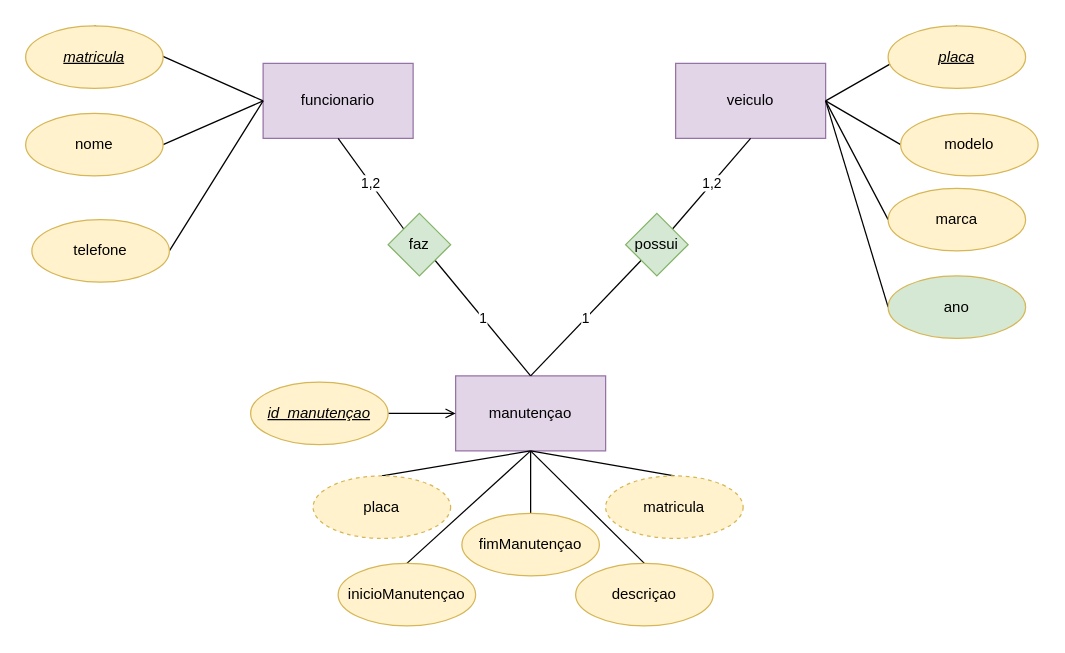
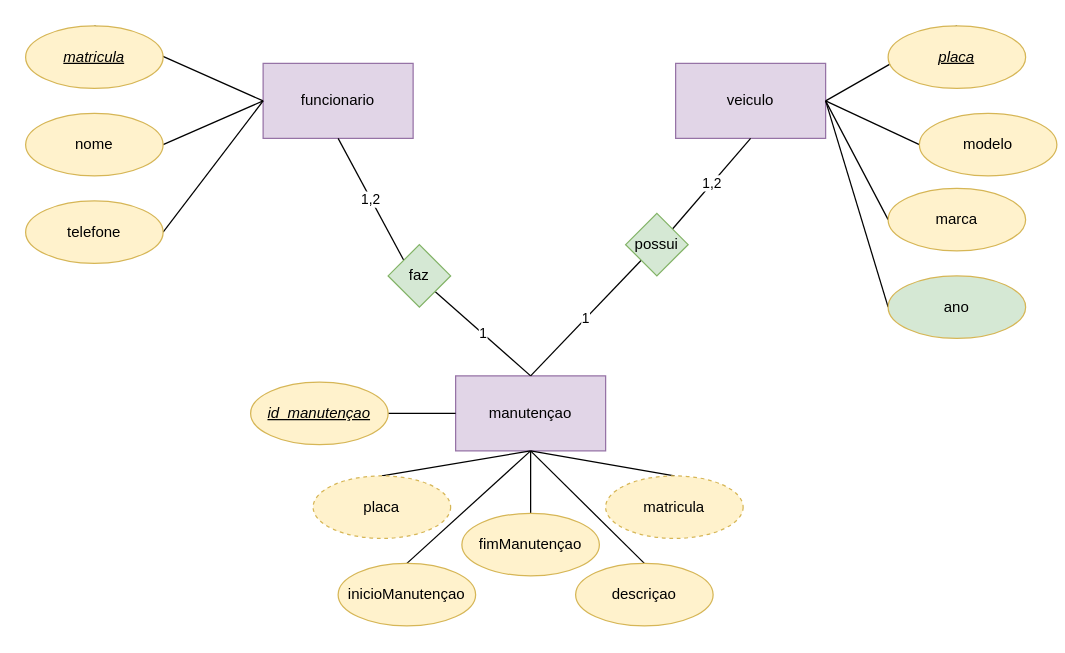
  <mxCell id="0" />
  <mxCell id="1" parent="0" />
  <mxCell id="2" value="funcionario" style="rounded=0;whiteSpace=wrap;html=1;fillColor=#e1d5e7;strokeColor=#9673a6;" parent="1" vertex="1"><mxGeometry x="210" y="50" width="120" height="60" as="geometry" /></mxCell>
  <mxCell id="3" value="veiculo" style="rounded=0;whiteSpace=wrap;html=1;fillColor=#e1d5e7;strokeColor=#9673a6;" parent="1" vertex="1"><mxGeometry x="540" y="50" width="120" height="60" as="geometry" /></mxCell>
  <mxCell id="4" value="manutençao" style="rounded=0;whiteSpace=wrap;html=1;fillColor=#e1d5e7;strokeColor=#9673a6;" parent="1" vertex="1"><mxGeometry x="364" y="300" width="120" height="60" as="geometry" /></mxCell>
  <mxCell id="5" value="" style="endArrow=none;html=1;rounded=0;entryX=0;entryY=0.5;entryDx=0;entryDy=0;exitX=1;exitY=0.5;exitDx=0;exitDy=0;" parent="1" source="6" target="2" edge="1"><mxGeometry width="50" height="50" relative="1" as="geometry"><mxPoint x="210" y="150" as="sourcePoint" /><mxPoint x="220" y="270" as="targetPoint" /><Array as="points" /></mxGeometry></mxCell>
  <mxCell id="6" value="nome" style="ellipse;whiteSpace=wrap;html=1;fillColor=#fff2cc;strokeColor=#d6b656;" parent="1" vertex="1"><mxGeometry x="20" y="90" width="110" height="50" as="geometry" /></mxCell>
  <mxCell id="7" value="" style="endArrow=none;html=1;rounded=0;entryX=0.5;entryY=1;entryDx=0;entryDy=0;exitX=0.5;exitY=0;exitDx=0;exitDy=0;" parent="1" source="8" target="4" edge="1"><mxGeometry width="50" height="50" relative="1" as="geometry"><mxPoint x="424" y="430" as="sourcePoint" /><mxPoint x="424" y="370" as="targetPoint" /><Array as="points" /></mxGeometry></mxCell>
  <mxCell id="8" value="inicioManutençao" style="ellipse;whiteSpace=wrap;html=1;fillColor=#fff2cc;strokeColor=#d6b656;" parent="1" vertex="1"><mxGeometry x="270" y="450" width="110" height="50" as="geometry" /></mxCell>
  <mxCell id="9" value="" style="endArrow=none;html=1;rounded=0;entryX=1;entryY=0.5;entryDx=0;entryDy=0;exitX=0;exitY=0.5;exitDx=0;exitDy=0;" parent="1" source="10" target="3" edge="1"><mxGeometry width="50" height="50" relative="1" as="geometry"><mxPoint x="630" y="210" as="sourcePoint" /><mxPoint x="625" y="140" as="targetPoint" /><Array as="points" /></mxGeometry></mxCell>
- <mxCell id="10" value="modelo" style="ellipse;whiteSpace=wrap;html=1;fillColor=#fff2cc;strokeColor=#d6b656;" parent="1" vertex="1"><mxGeometry x="720" y="90" width="110" height="50" as="geometry" /></mxCell>
+ <mxCell id="10" value="modelo" style="ellipse;whiteSpace=wrap;html=1;fillColor=#fff2cc;strokeColor=#d6b656;" parent="1" vertex="1"><mxGeometry x="735" y="90" width="110" height="50" as="geometry" /></mxCell>
  <mxCell id="11" value="" style="endArrow=none;html=1;rounded=0;entryX=0;entryY=0.5;entryDx=0;entryDy=0;exitX=1;exitY=0.5;exitDx=0;exitDy=0;" parent="1" source="12" target="2" edge="1"><mxGeometry width="50" height="50" relative="1" as="geometry"><mxPoint x="345" y="180" as="sourcePoint" /><mxPoint x="210" y="100" as="targetPoint" /><Array as="points" /></mxGeometry></mxCell>
- <mxCell id="12" value="telefone" style="ellipse;whiteSpace=wrap;html=1;fillColor=#fff2cc;strokeColor=#d6b656;" parent="1" vertex="1"><mxGeometry x="25" y="175" width="110" height="50" as="geometry" /></mxCell>
+ <mxCell id="12" value="telefone" style="ellipse;whiteSpace=wrap;html=1;fillColor=#fff2cc;strokeColor=#d6b656;" parent="1" vertex="1"><mxGeometry x="20" y="160" width="110" height="50" as="geometry" /></mxCell>
  <mxCell id="13" value="" style="endArrow=none;html=1;rounded=0;entryX=0;entryY=0.5;entryDx=0;entryDy=0;exitX=0.5;exitY=0;exitDx=0;exitDy=0;" parent="1" source="14" target="2" edge="1"><mxGeometry width="50" height="50" relative="1" as="geometry"><mxPoint x="155" y="260" as="sourcePoint" /><mxPoint x="20" y="170" as="targetPoint" /><Array as="points" /></mxGeometry></mxCell>
  <mxCell id="14" value="matricula" style="ellipse;whiteSpace=wrap;html=1;fillColor=#fff2cc;strokeColor=#d6b656;fontStyle=6" parent="1" vertex="1"><mxGeometry x="20" y="20" width="110" height="50" as="geometry" /></mxCell>
  <mxCell id="15" value="" style="endArrow=none;html=1;rounded=0;entryX=1;entryY=0.5;entryDx=0;entryDy=0;exitX=0.5;exitY=0;exitDx=0;exitDy=0;" parent="1" source="16" target="3" edge="1"><mxGeometry width="50" height="50" relative="1" as="geometry"><mxPoint x="525" y="220" as="sourcePoint" /><mxPoint x="390" y="130" as="targetPoint" /><Array as="points" /></mxGeometry></mxCell>
  <mxCell id="16" value="placa" style="ellipse;whiteSpace=wrap;html=1;fillColor=#fff2cc;strokeColor=#d6b656;fontStyle=6" parent="1" vertex="1"><mxGeometry x="710" y="20" width="110" height="50" as="geometry" /></mxCell>
  <mxCell id="17" value="" style="endArrow=none;html=1;rounded=0;entryX=0.5;entryY=1;entryDx=0;entryDy=0;exitX=0.5;exitY=0;exitDx=0;exitDy=0;" parent="1" source="18" target="4" edge="1"><mxGeometry width="50" height="50" relative="1" as="geometry"><mxPoint x="575" y="480" as="sourcePoint" /><mxPoint x="440" y="390" as="targetPoint" /><Array as="points" /></mxGeometry></mxCell>
  <mxCell id="18" value="fimManutençao" style="ellipse;whiteSpace=wrap;html=1;fillColor=#fff2cc;strokeColor=#d6b656;" parent="1" vertex="1"><mxGeometry x="369" y="410" width="110" height="50" as="geometry" /></mxCell>
  <mxCell id="19" value="" style="endArrow=none;html=1;rounded=0;entryX=0.5;entryY=1;entryDx=0;entryDy=0;exitX=0.5;exitY=0;exitDx=0;exitDy=0;" parent="1" source="20" target="4" edge="1"><mxGeometry width="50" height="50" relative="1" as="geometry"><mxPoint x="325" y="560" as="sourcePoint" /><mxPoint x="190" y="470" as="targetPoint" /><Array as="points" /></mxGeometry></mxCell>
  <mxCell id="20" value="placa" style="ellipse;whiteSpace=wrap;html=1;dashed=1;fillColor=#fff2cc;strokeColor=#d6b656;" parent="1" vertex="1"><mxGeometry x="250" y="380" width="110" height="50" as="geometry" /></mxCell>
  <mxCell id="21" value="" style="endArrow=none;html=1;rounded=0;entryX=0.5;entryY=1;entryDx=0;entryDy=0;exitX=0.5;exitY=0;exitDx=0;exitDy=0;" parent="1" source="22" target="4" edge="1"><mxGeometry width="50" height="50" relative="1" as="geometry"><mxPoint x="666" y="490" as="sourcePoint" /><mxPoint x="531" y="400" as="targetPoint" /><Array as="points" /></mxGeometry></mxCell>
  <mxCell id="22" value="descriçao" style="ellipse;whiteSpace=wrap;html=1;fillColor=#fff2cc;strokeColor=#d6b656;" parent="1" vertex="1"><mxGeometry x="460" y="450" width="110" height="50" as="geometry" /></mxCell>
  <mxCell id="23" value="" style="endArrow=none;html=1;rounded=0;entryX=0.5;entryY=1;entryDx=0;entryDy=0;exitX=0.5;exitY=0;exitDx=0;exitDy=0;" parent="1" source="24" target="4" edge="1"><mxGeometry width="50" height="50" relative="1" as="geometry"><mxPoint x="575" y="630" as="sourcePoint" /><mxPoint x="440" y="540" as="targetPoint" /><Array as="points" /></mxGeometry></mxCell>
  <mxCell id="24" value="matricula" style="ellipse;whiteSpace=wrap;html=1;dashed=1;fillColor=#fff2cc;strokeColor=#d6b656;" parent="1" vertex="1"><mxGeometry x="484" y="380" width="110" height="50" as="geometry" /></mxCell>
  <mxCell id="25" value="1,2" style="endArrow=none;html=1;rounded=0;entryX=0.5;entryY=1;entryDx=0;entryDy=0;exitX=0;exitY=0;exitDx=0;exitDy=0;" parent="1" source="28" target="2" edge="1"><mxGeometry width="50" height="50" relative="1" as="geometry"><mxPoint x="400" y="320" as="sourcePoint" /><mxPoint x="450" y="270" as="targetPoint" /></mxGeometry></mxCell>
  <mxCell id="26" value="1,2" style="endArrow=none;html=1;rounded=0;entryX=0.5;entryY=1;entryDx=0;entryDy=0;exitX=1;exitY=0;exitDx=0;exitDy=0;" parent="1" source="30" target="3" edge="1"><mxGeometry width="50" height="50" relative="1" as="geometry"><mxPoint x="400" y="320" as="sourcePoint" /><mxPoint x="450" y="270" as="targetPoint" /></mxGeometry></mxCell>
  <mxCell id="27" value="1" style="endArrow=none;html=1;rounded=0;entryX=1;entryY=1;entryDx=0;entryDy=0;exitX=0.5;exitY=0;exitDx=0;exitDy=0;" parent="1" source="4" target="28" edge="1"><mxGeometry width="50" height="50" relative="1" as="geometry"><mxPoint x="424" y="300" as="sourcePoint" /><mxPoint x="270" y="110" as="targetPoint" /></mxGeometry></mxCell>
- <mxCell id="28" value="faz" style="rhombus;whiteSpace=wrap;html=1;fillColor=#d5e8d4;strokeColor=#82b366;" parent="1" vertex="1"><mxGeometry x="310" y="170" width="50" height="50" as="geometry" /></mxCell>
+ <mxCell id="28" value="faz" style="rhombus;whiteSpace=wrap;html=1;fillColor=#d5e8d4;strokeColor=#82b366;" parent="1" vertex="1"><mxGeometry x="310" y="195" width="50" height="50" as="geometry" /></mxCell>
  <mxCell id="29" value="1" style="endArrow=none;html=1;rounded=0;entryX=0;entryY=1;entryDx=0;entryDy=0;exitX=0.5;exitY=0;exitDx=0;exitDy=0;" parent="1" source="4" target="30" edge="1"><mxGeometry width="50" height="50" relative="1" as="geometry"><mxPoint x="424" y="300" as="sourcePoint" /><mxPoint x="600" y="110" as="targetPoint" /></mxGeometry></mxCell>
  <mxCell id="30" value="possui" style="rhombus;whiteSpace=wrap;html=1;fillColor=#d5e8d4;strokeColor=#82b366;" parent="1" vertex="1"><mxGeometry x="500" y="170" width="50" height="50" as="geometry" /></mxCell>
- <mxCell id="31" value="" style="endArrow=open;html=1;rounded=0;entryX=0;entryY=0.5;entryDx=0;entryDy=0;exitX=1;exitY=0.5;exitDx=0;exitDy=0;" edge="1" parent="1" source="32" target="4"><mxGeometry width="50" height="50" relative="1" as="geometry"><mxPoint x="386" y="360" as="sourcePoint" /><mxPoint x="235" y="240" as="targetPoint" /><Array as="points" /></mxGeometry></mxCell>
+ <mxCell id="31" value="" style="endArrow=none;html=1;rounded=0;entryX=0;entryY=0.5;entryDx=0;entryDy=0;exitX=1;exitY=0.5;exitDx=0;exitDy=0;" edge="1" parent="1" source="32" target="4"><mxGeometry width="50" height="50" relative="1" as="geometry"><mxPoint x="386" y="360" as="sourcePoint" /><mxPoint x="235" y="240" as="targetPoint" /><Array as="points" /></mxGeometry></mxCell>
  <mxCell id="32" value="id_manutençao" style="ellipse;whiteSpace=wrap;html=1;fillColor=#fff2cc;strokeColor=#d6b656;fontStyle=6" vertex="1" parent="1"><mxGeometry x="200" y="305" width="110" height="50" as="geometry" /></mxCell>
  <mxCell id="33" value="" style="endArrow=none;html=1;rounded=0;entryX=1;entryY=0.5;entryDx=0;entryDy=0;exitX=0;exitY=0.5;exitDx=0;exitDy=0;" edge="1" parent="1" source="34" target="3"><mxGeometry width="50" height="50" relative="1" as="geometry"><mxPoint x="630" y="280" as="sourcePoint" /><mxPoint x="670" y="70" as="targetPoint" /><Array as="points" /></mxGeometry></mxCell>
  <mxCell id="34" value="marca" style="ellipse;whiteSpace=wrap;html=1;fillColor=#fff2cc;strokeColor=#d6b656;" vertex="1" parent="1"><mxGeometry x="710" y="150" width="110" height="50" as="geometry" /></mxCell>
  <mxCell id="35" value="" style="endArrow=none;html=1;rounded=0;entryX=1;entryY=0.5;entryDx=0;entryDy=0;exitX=0;exitY=0.5;exitDx=0;exitDy=0;" edge="1" parent="1" source="36" target="3"><mxGeometry width="50" height="50" relative="1" as="geometry"><mxPoint x="600" y="340" as="sourcePoint" /><mxPoint x="630" y="210" as="targetPoint" /><Array as="points" /></mxGeometry></mxCell>
  <mxCell id="36" value="ano" style="ellipse;whiteSpace=wrap;html=1;fillColor=#d5e8d4;strokeColor=#d6b656;" vertex="1" parent="1"><mxGeometry x="710" y="220" width="110" height="50" as="geometry" /></mxCell>
